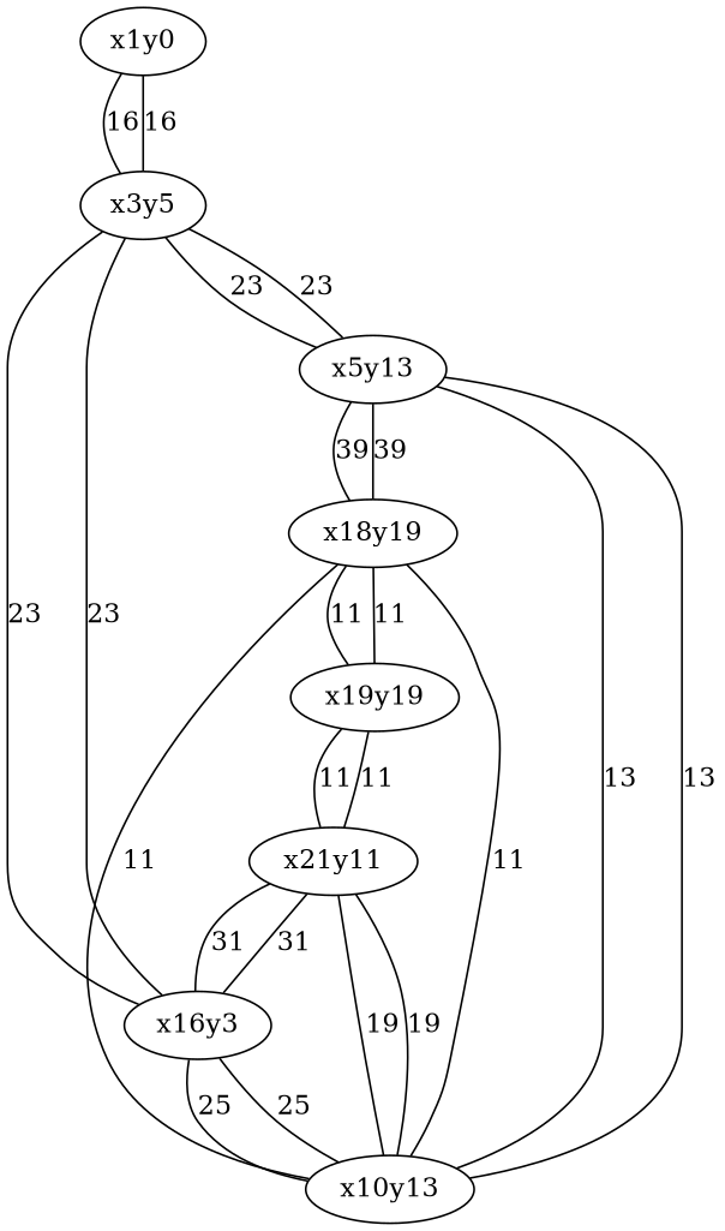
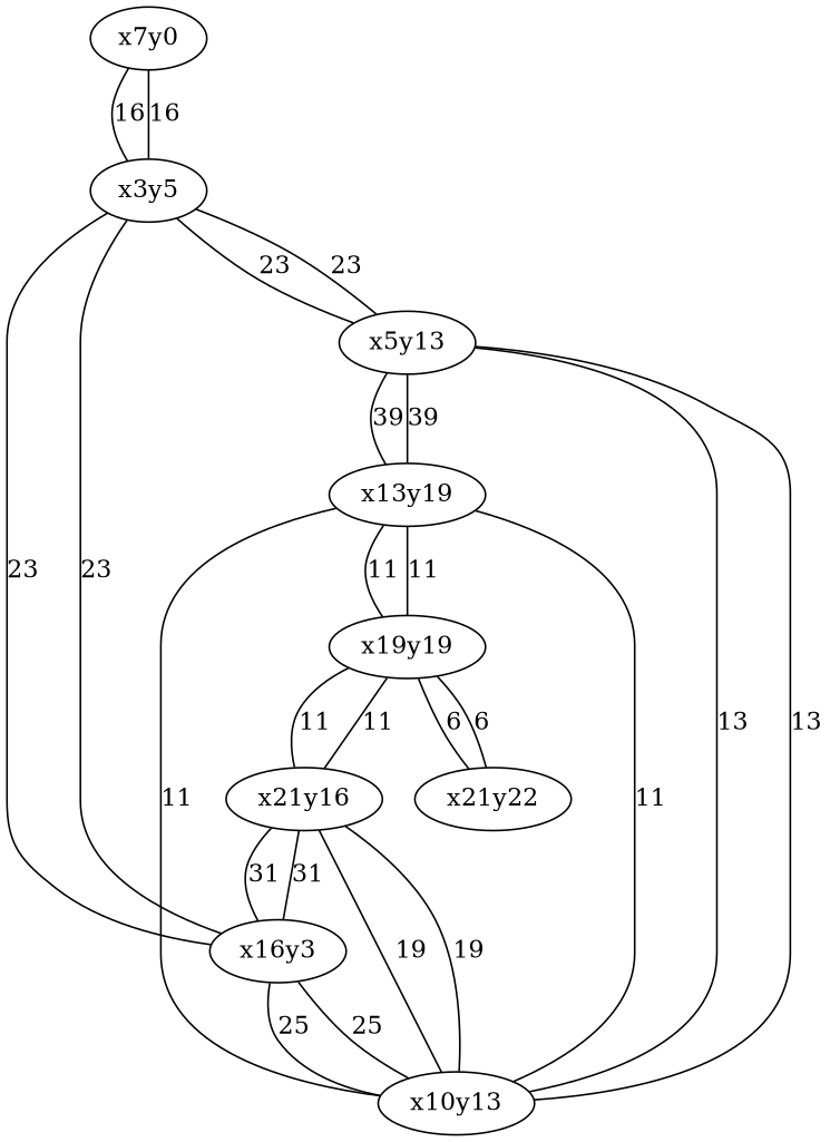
  graph {
-   x1y0
+   x1y0 [label=x7y0]
    x3y5
    n3 [label=x16y3]
    x5y13
-   x21y11
+   x21y11 [label=x21y16]
    n6 [label=x10y13]
-   x13y19 [label=x18y19]
+   x13y19
    x19y19
+   x21y22
    x1y0 -- x3y5 [label=16]
    x3y5 -- x1y0 [label=16]
    x3y5 -- n3 [label=23]
    x3y5 -- x5y13 [label=23]
    n3 -- x3y5 [label=23]
    n3 -- x21y11 [label=31]
    n3 -- n6 [label=25]
    x5y13 -- x3y5 [label=23]
    x5y13 -- n6 [label=13]
    x5y13 -- x13y19 [label=39]
    x21y11 -- n3 [label=31]
    x21y11 -- n6 [label=19]
    x21y11 -- x19y19 [label=11]
    n6 -- n3 [label=25]
    n6 -- x5y13 [label=13]
    n6 -- x21y11 [label=19]
    n6 -- x13y19 [label=11]
    x13y19 -- x5y13 [label=39]
    x13y19 -- n6 [label=11]
    x13y19 -- x19y19 [label=11]
    x19y19 -- x21y11 [label=11]
    x19y19 -- x13y19 [label=11]
+   x19y19 -- x21y22 [label=6]
+   x21y22 -- x19y19 [label=6]
  }
